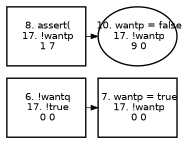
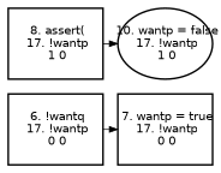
  digraph {
    rankdir=LR
    ranksep=.25
    node [fixedsize=true fontname=Helvetica fontsize=14 shape=box style=bold]
-   n1 [height=1.2 label=" 6. !wantq\n 17. !true\n 0 0\n" width=1.6]
+   n1 [height=1.2 label=" 6. !wantq\n 17. !wantp\n 0 0\n" width=1.6]
    n2 [height=1.2 label=" 7. wantp = true\n 17. !wantp\n 0 0\n" width=1.6]
-   n3 [height=1.2 label=" 8. assert(\n 17. !wantp\n 1 7\n" width=1.6]
-   n4 [height=1.2 label=" 10. wantp = false\n 17. !wantp\n 9 0\n" shape=ellipse width=1.6]
+   n3 [height=1.2 label=" 8. assert(\n 17. !wantp\n 1 0\n" width=1.6]
+   n4 [height=1.2 label=" 10. wantp = false\n 17. !wantp\n 1 0\n" shape=ellipse width=1.6]
    n1 -> n2
    n3 -> n4
  }
